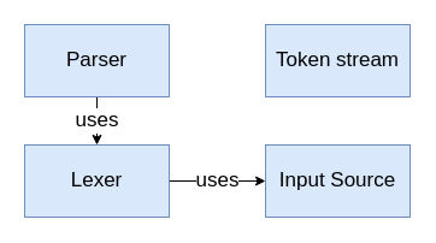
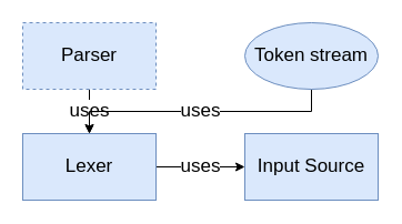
  <mxCell id="0" />
  <mxCell id="1" parent="0" />
  <mxCell id="2" value="uses" style="edgeStyle=orthogonalEdgeStyle;rounded=0;orthogonalLoop=1;jettySize=auto;html=1;fontSize=17;" edge="1" parent="1" source="3" target="7"><mxGeometry relative="1" as="geometry" /></mxCell>
- <mxCell id="3" value="Parser" style="rounded=0;whiteSpace=wrap;html=1;fontSize=17;fillColor=#dae8fc;strokeColor=#6c8ebf;" vertex="1" parent="1"><mxGeometry x="20" y="20" width="120" height="60" as="geometry" /></mxCell>
- <mxCell id="5" value="Token stream" style="rounded=0;whiteSpace=wrap;html=1;fontSize=17;fillColor=#dae8fc;strokeColor=#6c8ebf;" vertex="1" parent="1"><mxGeometry x="220" y="20" width="120" height="60" as="geometry" /></mxCell>
+ <mxCell id="3" value="Parser" style="rounded=0;whiteSpace=wrap;html=1;fontSize=17;fillColor=#dae8fc;strokeColor=#6c8ebf;dashed=1;" vertex="1" parent="1"><mxGeometry x="20" y="20" width="120" height="60" as="geometry" /></mxCell>
+ <mxCell id="4" value="uses" style="edgeStyle=orthogonalEdgeStyle;rounded=0;orthogonalLoop=1;jettySize=auto;html=1;fontSize=17;" edge="1" parent="1" source="5" target="7"><mxGeometry relative="1" as="geometry"><Array as="points"><mxPoint x="280" y="100" /><mxPoint x="80" y="100" /></Array></mxGeometry></mxCell>
+ <mxCell id="5" value="Token stream" style="ellipse;whiteSpace=wrap;html=1;fontSize=17;fillColor=#dae8fc;strokeColor=#6c8ebf;" vertex="1" parent="1"><mxGeometry x="220" y="20" width="120" height="60" as="geometry" /></mxCell>
  <mxCell id="6" value="uses" style="edgeStyle=orthogonalEdgeStyle;rounded=0;orthogonalLoop=1;jettySize=auto;html=1;fontSize=17;" edge="1" parent="1" source="7" target="8"><mxGeometry relative="1" as="geometry" /></mxCell>
  <mxCell id="7" value="Lexer" style="rounded=0;whiteSpace=wrap;html=1;fontSize=17;fillColor=#dae8fc;strokeColor=#6c8ebf;" vertex="1" parent="1"><mxGeometry x="20" y="120" width="120" height="60" as="geometry" /></mxCell>
  <mxCell id="8" value="Input Source" style="rounded=0;whiteSpace=wrap;html=1;fontSize=17;fillColor=#dae8fc;strokeColor=#6c8ebf;" vertex="1" parent="1"><mxGeometry x="220" y="120" width="120" height="60" as="geometry" /></mxCell>
